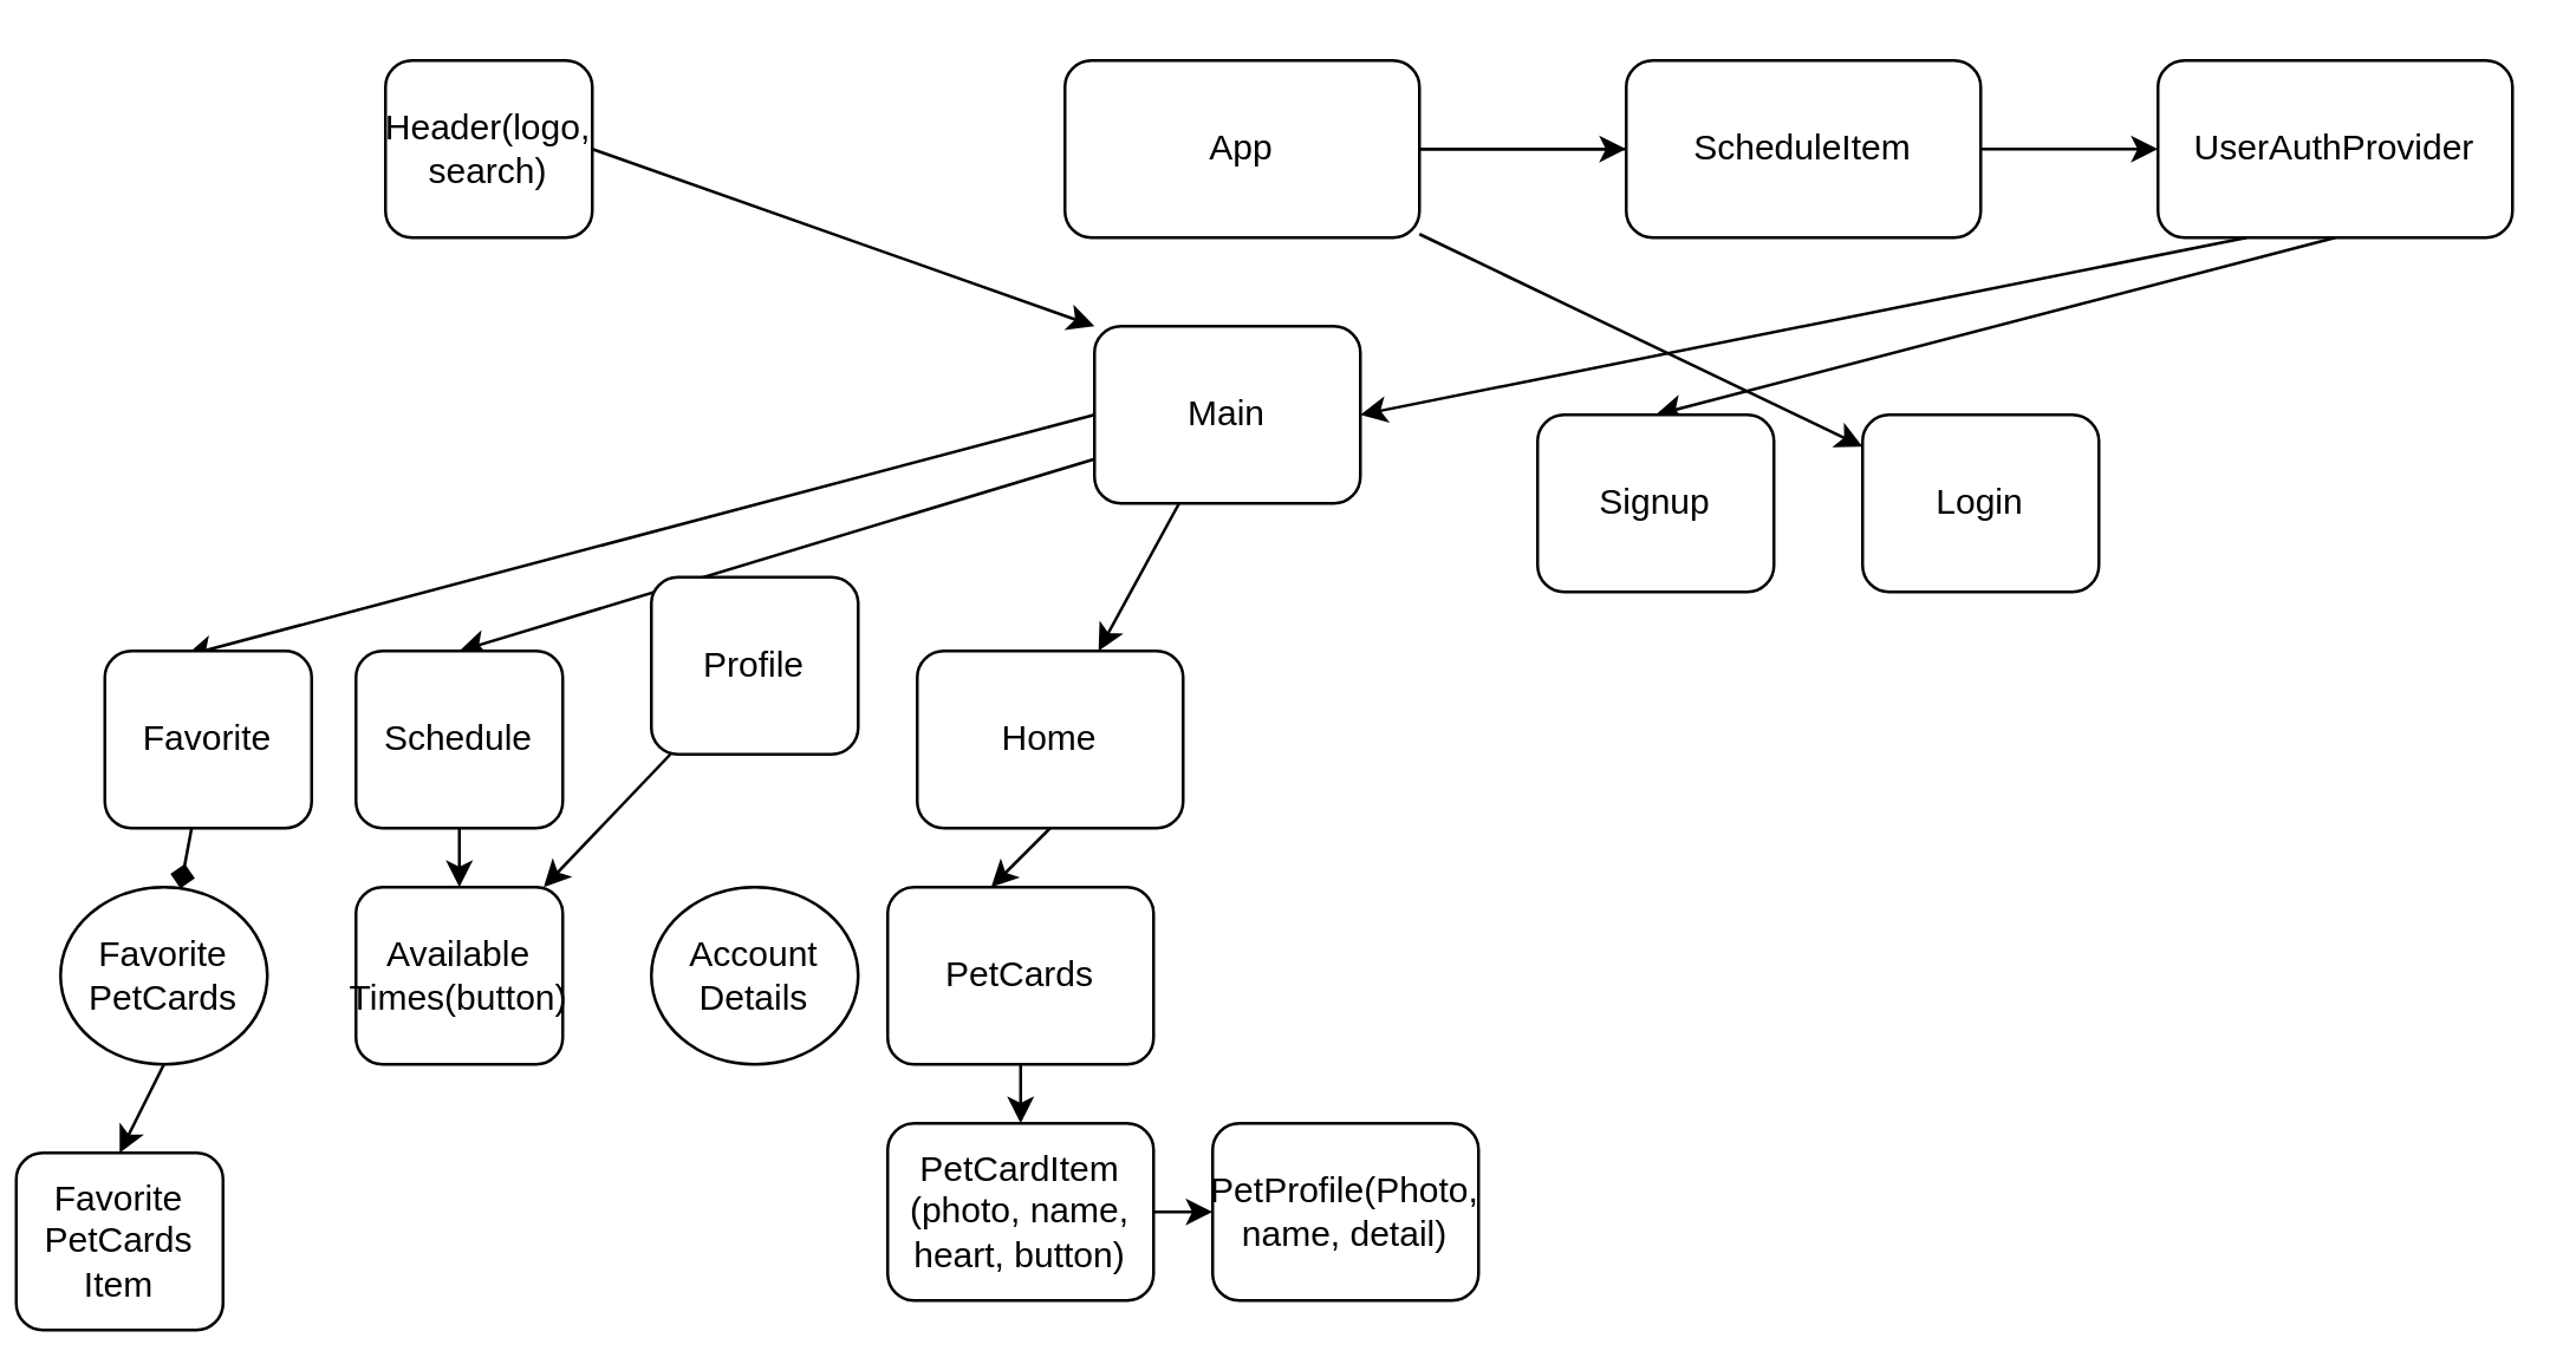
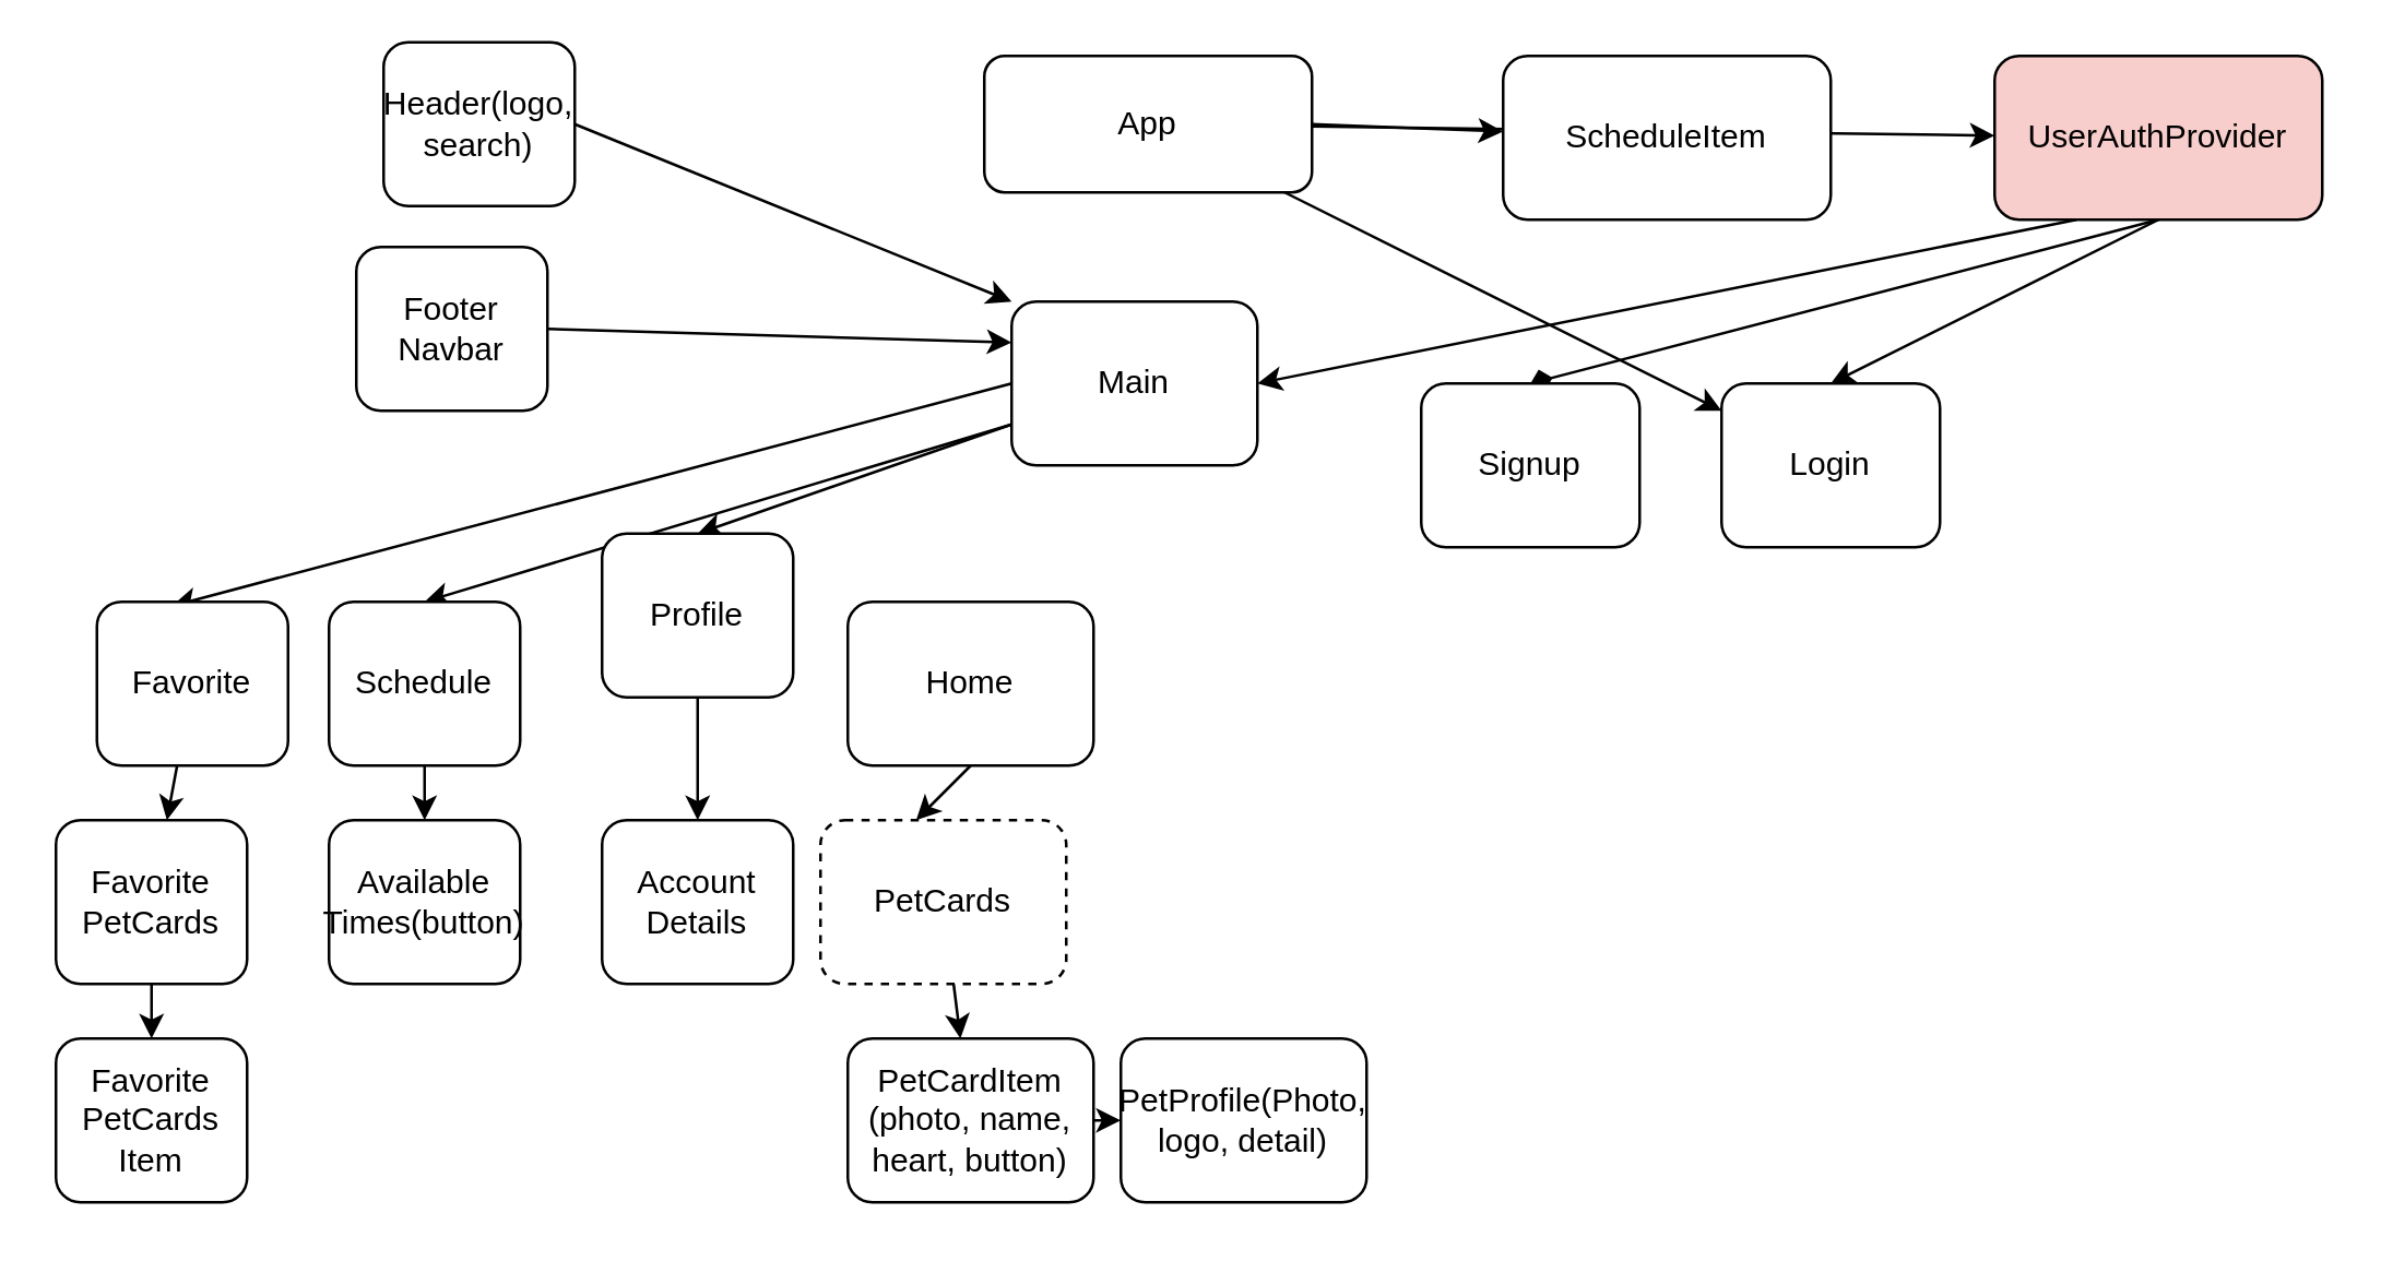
  <mxCell id="0" />
  <mxCell id="1" parent="0" />
  <mxCell id="2" value="" style="edgeStyle=none;html=1;" edge="1" parent="1" source="5" target="9"><mxGeometry relative="1" as="geometry" /></mxCell>
  <mxCell id="3" value="" style="edgeStyle=none;html=1;" edge="1" parent="1" source="5" target="11"><mxGeometry relative="1" as="geometry" /></mxCell>
  <mxCell id="4" style="edgeStyle=none;html=1;exitX=1;exitY=0.5;exitDx=0;exitDy=0;" edge="1" parent="1" source="5" target="30"><mxGeometry relative="1" as="geometry" /></mxCell>
- <mxCell id="5" value="App" style="rounded=1;whiteSpace=wrap;html=1;" vertex="1" parent="1"><mxGeometry x="360" y="20" width="120" height="60" as="geometry" /></mxCell>
- <mxCell id="6" style="edgeStyle=none;html=1;exitX=0.5;exitY=1;exitDx=0;exitDy=0;entryX=0.5;entryY=0;entryDx=0;entryDy=0;" edge="1" parent="1" source="9" target="10"><mxGeometry relative="1" as="geometry" /></mxCell>
+ <mxCell id="5" value="App" style="rounded=1;whiteSpace=wrap;html=1;" vertex="1" parent="1"><mxGeometry x="360" y="20" width="120" height="50" as="geometry" /></mxCell>
+ <mxCell id="6" style="edgeStyle=none;html=1;exitX=0.5;exitY=1;exitDx=0;exitDy=0;entryX=0.5;entryY=0;entryDx=0;entryDy=0;endArrow=diamond;" edge="1" parent="1" source="9" target="10"><mxGeometry relative="1" as="geometry" /></mxCell>
+ <mxCell id="7" style="edgeStyle=none;html=1;exitX=0.5;exitY=1;exitDx=0;exitDy=0;entryX=0.5;entryY=0;entryDx=0;entryDy=0;" edge="1" parent="1" source="9" target="11"><mxGeometry relative="1" as="geometry" /></mxCell>
  <mxCell id="8" style="edgeStyle=none;html=1;exitX=0.25;exitY=1;exitDx=0;exitDy=0;entryX=1;entryY=0.5;entryDx=0;entryDy=0;" edge="1" parent="1" source="9" target="16"><mxGeometry relative="1" as="geometry" /></mxCell>
- <mxCell id="9" value="UserAuthProvider" style="rounded=1;whiteSpace=wrap;html=1;" vertex="1" parent="1"><mxGeometry x="730" y="20" width="120" height="60" as="geometry" /></mxCell>
+ <mxCell id="9" value="UserAuthProvider" style="rounded=1;whiteSpace=wrap;html=1;fillColor=#f8cecc;" vertex="1" parent="1"><mxGeometry x="730" y="20" width="120" height="60" as="geometry" /></mxCell>
  <mxCell id="10" value="Signup" style="rounded=1;whiteSpace=wrap;html=1;" vertex="1" parent="1"><mxGeometry x="520" y="140" width="80" height="60" as="geometry" /></mxCell>
  <mxCell id="11" value="Login" style="rounded=1;whiteSpace=wrap;html=1;" vertex="1" parent="1"><mxGeometry x="630" y="140" width="80" height="60" as="geometry" /></mxCell>
  <mxCell id="12" style="edgeStyle=none;html=1;exitX=0;exitY=0.5;exitDx=0;exitDy=0;entryX=0.393;entryY=0.025;entryDx=0;entryDy=0;entryPerimeter=0;" edge="1" parent="1" source="16" target="18"><mxGeometry relative="1" as="geometry" /></mxCell>
  <mxCell id="13" style="edgeStyle=none;html=1;exitX=0;exitY=0.75;exitDx=0;exitDy=0;entryX=0.5;entryY=0;entryDx=0;entryDy=0;" edge="1" parent="1" source="16" target="20"><mxGeometry relative="1" as="geometry" /></mxCell>
- <mxCell id="15" value="" style="edgeStyle=none;html=1;" edge="1" parent="1" source="16" target="28"><mxGeometry relative="1" as="geometry" /></mxCell>
+ <mxCell id="14" style="edgeStyle=none;html=1;exitX=0;exitY=0.75;exitDx=0;exitDy=0;entryX=0.5;entryY=0;entryDx=0;entryDy=0;" edge="1" parent="1" source="16" target="22"><mxGeometry relative="1" as="geometry"><mxPoint x="310" y="200" as="targetPoint" /></mxGeometry></mxCell>
  <mxCell id="16" value="Main" style="rounded=1;whiteSpace=wrap;html=1;" vertex="1" parent="1"><mxGeometry x="370" y="110" width="90" height="60" as="geometry" /></mxCell>
- <mxCell id="17" value="" style="edgeStyle=none;html=1;endArrow=diamond;" edge="1" parent="1" source="18" target="34"><mxGeometry relative="1" as="geometry" /></mxCell>
+ <mxCell id="17" value="" style="edgeStyle=none;html=1;" edge="1" parent="1" source="18" target="34"><mxGeometry relative="1" as="geometry" /></mxCell>
  <mxCell id="18" value="Favorite&lt;br&gt;" style="rounded=1;whiteSpace=wrap;html=1;" vertex="1" parent="1"><mxGeometry x="35" y="220" width="70" height="60" as="geometry" /></mxCell>
  <mxCell id="19" value="" style="edgeStyle=none;html=1;" edge="1" parent="1" source="20" target="31"><mxGeometry relative="1" as="geometry" /></mxCell>
  <mxCell id="20" value="Schedule" style="rounded=1;whiteSpace=wrap;html=1;" vertex="1" parent="1"><mxGeometry x="120" y="220" width="70" height="60" as="geometry" /></mxCell>
- <mxCell id="21" value="" style="edgeStyle=none;html=1;" edge="1" parent="1" source="22" target="31"><mxGeometry relative="1" as="geometry" /></mxCell>
+ <mxCell id="21" value="" style="edgeStyle=none;html=1;" edge="1" parent="1" source="22" target="32"><mxGeometry relative="1" as="geometry" /></mxCell>
  <mxCell id="22" value="Profile" style="rounded=1;whiteSpace=wrap;html=1;" vertex="1" parent="1"><mxGeometry x="220" y="195" width="70" height="60" as="geometry" /></mxCell>
  <mxCell id="23" value="" style="edgeStyle=none;html=1;" edge="1" parent="1" source="24" target="26"><mxGeometry relative="1" as="geometry" /></mxCell>
- <mxCell id="24" value="PetCards" style="rounded=1;whiteSpace=wrap;html=1;" vertex="1" parent="1"><mxGeometry x="300" y="300" width="90" height="60" as="geometry" /></mxCell>
+ <mxCell id="24" value="PetCards" style="rounded=1;whiteSpace=wrap;html=1;dashed=1;" vertex="1" parent="1"><mxGeometry x="300" y="300" width="90" height="60" as="geometry" /></mxCell>
  <mxCell id="25" style="edgeStyle=none;html=1;exitX=1;exitY=0.5;exitDx=0;exitDy=0;" edge="1" parent="1" source="26" target="29"><mxGeometry relative="1" as="geometry" /></mxCell>
- <mxCell id="26" value="PetCardItem (photo, name, heart, button)" style="rounded=1;whiteSpace=wrap;html=1;" vertex="1" parent="1"><mxGeometry x="300" y="380" width="90" height="60" as="geometry" /></mxCell>
+ <mxCell id="26" value="PetCardItem (photo, name, heart, button)" style="rounded=1;whiteSpace=wrap;html=1;" vertex="1" parent="1"><mxGeometry x="310" y="380" width="90" height="60" as="geometry" /></mxCell>
  <mxCell id="27" style="edgeStyle=none;html=1;exitX=0.5;exitY=1;exitDx=0;exitDy=0;entryX=0.389;entryY=0;entryDx=0;entryDy=0;entryPerimeter=0;" edge="1" parent="1" source="28" target="24"><mxGeometry relative="1" as="geometry" /></mxCell>
  <mxCell id="28" value="Home" style="rounded=1;whiteSpace=wrap;html=1;" vertex="1" parent="1"><mxGeometry x="310" y="220" width="90" height="60" as="geometry" /></mxCell>
- <mxCell id="29" value="PetProfile(Photo, name, detail)" style="rounded=1;whiteSpace=wrap;html=1;" vertex="1" parent="1"><mxGeometry x="410" y="380" width="90" height="60" as="geometry" /></mxCell>
+ <mxCell id="29" value="PetProfile(Photo, logo, detail)" style="rounded=1;whiteSpace=wrap;html=1;" vertex="1" parent="1"><mxGeometry x="410" y="380" width="90" height="60" as="geometry" /></mxCell>
  <mxCell id="30" value="ScheduleItem" style="rounded=1;whiteSpace=wrap;html=1;" vertex="1" parent="1"><mxGeometry x="550" y="20" width="120" height="60" as="geometry" /></mxCell>
  <mxCell id="31" value="Available&lt;br&gt;Times(button)" style="rounded=1;whiteSpace=wrap;html=1;" vertex="1" parent="1"><mxGeometry x="120" y="300" width="70" height="60" as="geometry" /></mxCell>
- <mxCell id="32" value="Account&lt;br&gt;Details" style="ellipse;whiteSpace=wrap;html=1;" vertex="1" parent="1"><mxGeometry x="220" y="300" width="70" height="60" as="geometry" /></mxCell>
+ <mxCell id="32" value="Account&lt;br&gt;Details" style="rounded=1;whiteSpace=wrap;html=1;" vertex="1" parent="1"><mxGeometry x="220" y="300" width="70" height="60" as="geometry" /></mxCell>
  <mxCell id="33" style="edgeStyle=none;html=1;exitX=0.5;exitY=1;exitDx=0;exitDy=0;entryX=0.5;entryY=0;entryDx=0;entryDy=0;" edge="1" parent="1" source="34" target="35"><mxGeometry relative="1" as="geometry" /></mxCell>
- <mxCell id="34" value="Favorite&lt;br&gt;PetCards" style="ellipse;whiteSpace=wrap;html=1;" vertex="1" parent="1"><mxGeometry y="300" width="70" height="60" as="geometry" x="20" /></mxCell>
- <mxCell id="35" value="Favorite&lt;br&gt;PetCards&lt;br&gt;Item" style="rounded=1;whiteSpace=wrap;html=1;" vertex="1" parent="1"><mxGeometry x="5" y="390" width="70" height="60" as="geometry" /></mxCell>
+ <mxCell id="34" value="Favorite&lt;br&gt;PetCards" style="rounded=1;whiteSpace=wrap;html=1;" vertex="1" parent="1"><mxGeometry y="300" width="70" height="60" as="geometry" x="20" /></mxCell>
+ <mxCell id="35" value="Favorite&lt;br&gt;PetCards&lt;br&gt;Item" style="rounded=1;whiteSpace=wrap;html=1;" vertex="1" parent="1"><mxGeometry y="380" width="70" height="60" as="geometry" x="20" /></mxCell>
+ <mxCell id="36" style="edgeStyle=none;html=1;exitX=1;exitY=0.5;exitDx=0;exitDy=0;entryX=0;entryY=0.25;entryDx=0;entryDy=0;" edge="1" parent="1" source="37" target="16"><mxGeometry relative="1" as="geometry" /></mxCell>
+ <mxCell id="37" value="Footer Navbar" style="rounded=1;whiteSpace=wrap;html=1;" vertex="1" parent="1"><mxGeometry x="130" y="90" width="70" height="60" as="geometry" /></mxCell>
  <mxCell id="38" style="edgeStyle=none;html=1;exitX=1;exitY=0.5;exitDx=0;exitDy=0;entryX=0;entryY=0;entryDx=0;entryDy=0;" edge="1" parent="1" source="39" target="16"><mxGeometry relative="1" as="geometry" /></mxCell>
- <mxCell id="39" value="Header(logo, search)" style="rounded=1;whiteSpace=wrap;html=1;" vertex="1" parent="1"><mxGeometry x="130" y="20" width="70" height="60" as="geometry" /></mxCell>
+ <mxCell id="39" value="Header(logo, search)" style="rounded=1;whiteSpace=wrap;html=1;" vertex="1" parent="1"><mxGeometry x="140" y="15" width="70" height="60" as="geometry" /></mxCell>
